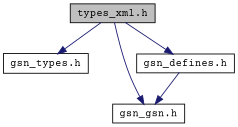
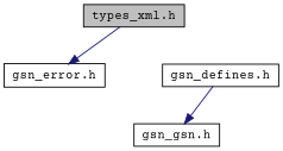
  digraph {
    fontname="Courier Prime"
    node [color=black fillcolor=white fontname="Courier Prime" fontsize=12 shape=record style=filled]
    edge [color=midnightblue fontname="Courier Prime" fontsize=12 labelfontname=FreeSans labelfontsize=12 style=solid]
    n1 [fillcolor=grey75 fontcolor=black height=0.2 label="types_xml.h" width=0.4]
-   n2 [height=0.2 label="gsn_types.h" width=0.4]
+   n2 [height=0.2 label="gsn_error.h" width=0.4]
    n3 [height=0.2 label="gsn_gsn.h" width=0.4]
    n4 [height=0.2 label="gsn_defines.h" width=0.4]
    n1 -> n2
-   n1 -> n3
-   n1 -> n4
    n4 -> n3
  }
